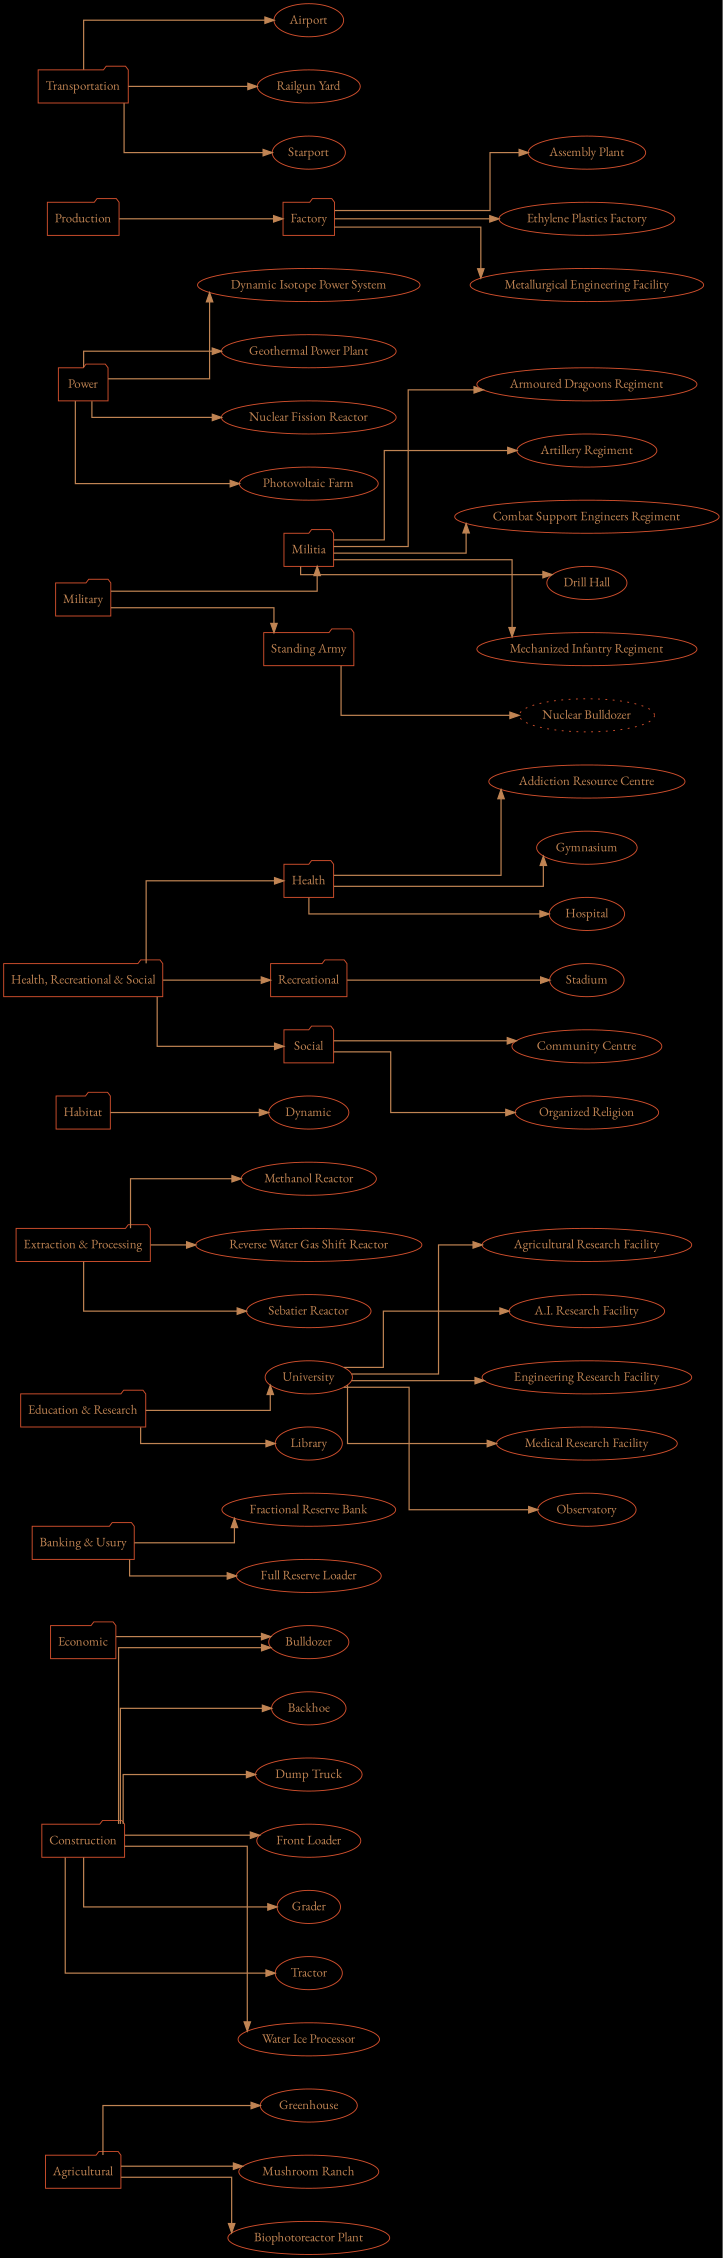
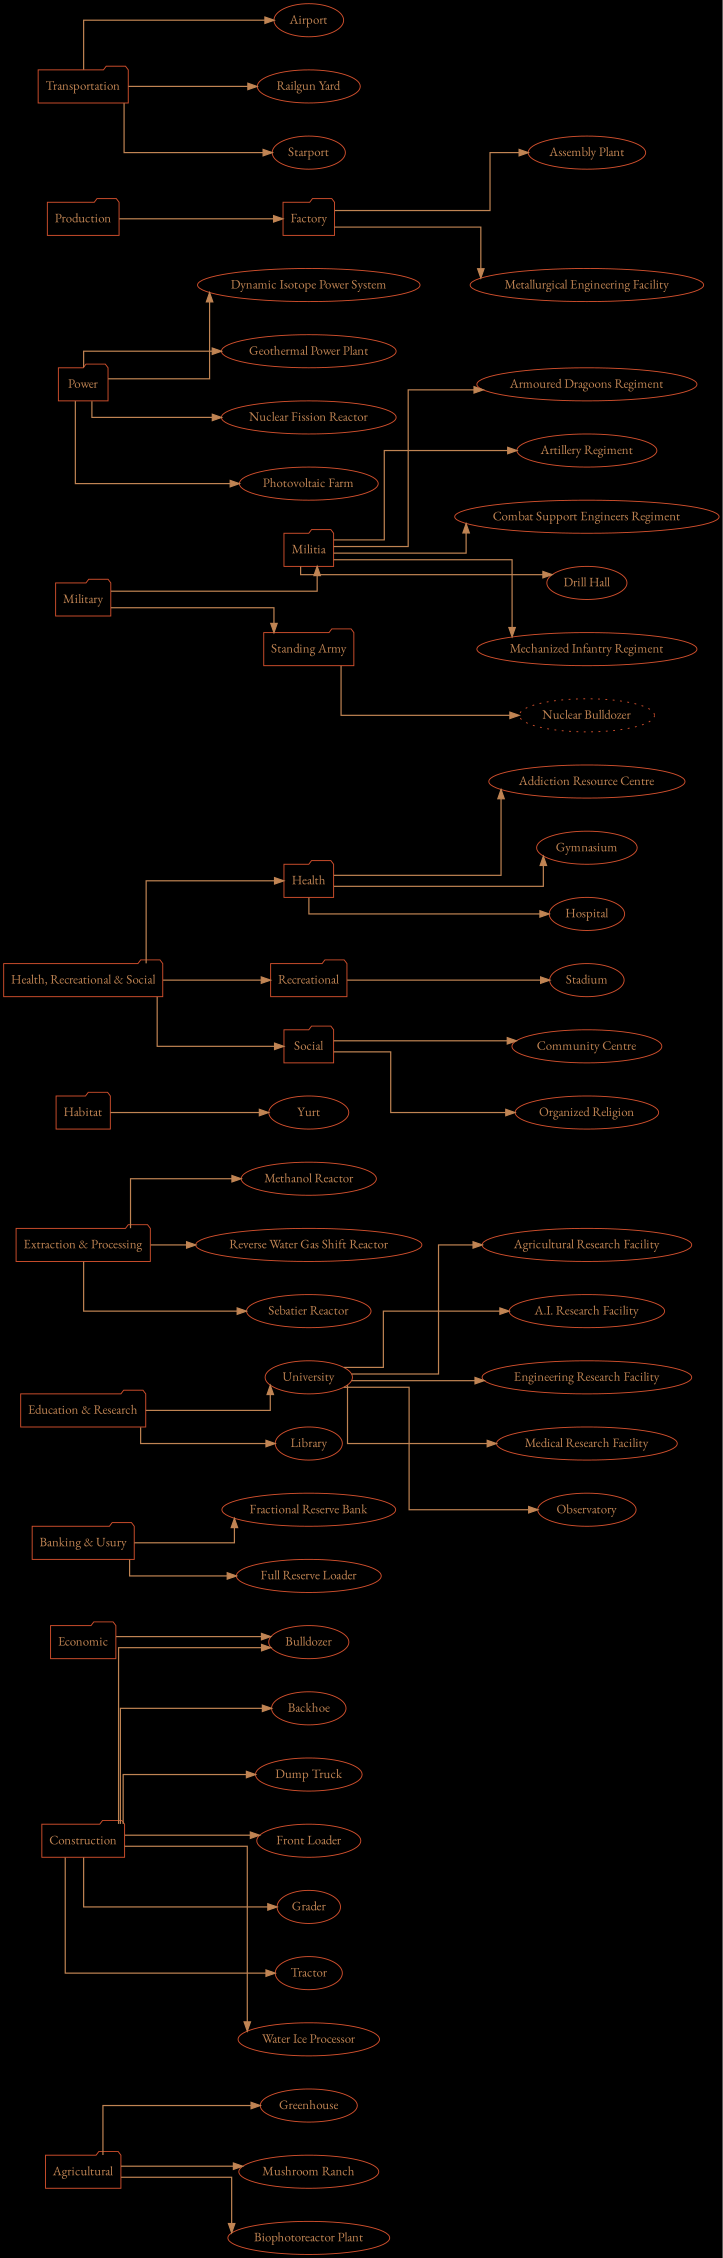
  digraph {
    bgcolor=black
    concentrate=true
    fontname="EB Garamond"
    nodesep=0.5
    rankdir=LR
    splines=ortho
    node [color="#d3502dff" fillcolor=gray10 fontcolor="#c08453ff" fontname="EB Garamond"]
    edge [color="#c08453ff" fontname="EB Garamond" penwidth=1.3]
    Agricultural [shape=folder]
    Greenhouse
    "Mushroom Ranch"
    "Biophotoreactor Plant"
    Construction [shape=folder]
    Backhoe
    Bulldozer
    "Dump Truck"
    "Front Loader"
    Grader
    Tractor
    "Water Ice Processor"
    Economic [shape=folder]
    "Banking & Usury" [shape=folder]
    "Fractional Reserve Bank"
    n16 [label="Full Reserve Loader"]
    "Education & Research" [shape=folder]
    University
    Library
    "Agricultural Research Facility"
    "A.I. Research Facility"
    "Engineering Research Facility"
    "Medical Research Facility"
    Observatory
    "Extraction & Processing" [shape=folder]
    "Methanol Reactor"
    "Reverse Water Gas Shift Reactor"
    "Sebatier Reactor"
    Habitat [shape=folder]
-   Yurt [label=Dynamic]
+   Yurt
    "Health, Recreational & Social" [shape=folder]
    Health [shape=folder]
    Recreational [shape=folder]
    Social [shape=folder]
    "Addiction Resource Centre"
    Gymnasium
    Hospital
    Stadium
    "Community Centre"
    "Organized Religion"
    Military [shape=folder]
    Militia [shape=folder]
    "Standing Army" [shape=folder]
    "Armoured Dragoons Regiment"
    "Artillery Regiment"
    "Combat Support Engineers Regiment"
    "Drill Hall"
    "Mechanized Infantry Regiment"
    n49 [label="Nuclear Bulldozer" style=dotted]
    Power [shape=folder]
    "Dynamic Isotope Power System"
    "Geothermal Power Plant"
    "Nuclear Fission Reactor"
    "Photovoltaic Farm"
    Production [shape=folder]
    Factory [shape=folder]
    "Assembly Plant"
-   "Ethylene Plastics Factory"
    "Metallurgical Engineering Facility"
    Transportation [shape=folder]
    Airport
    "Railgun Yard"
    Starport
    subgraph sub_1 {
      color="#c08453ff"
      Agricultural
      Greenhouse
      "Mushroom Ranch"
      "Biophotoreactor Plant"
    }
    subgraph sub_2 {
      color="#c08453ff"
      Construction
      Backhoe
      Bulldozer
      "Dump Truck"
      "Front Loader"
      Grader
      Tractor
      "Water Ice Processor"
    }
    subgraph sub_3 {
      color="#c08453ff"
      Economic
      "Banking & Usury"
      "Fractional Reserve Bank"
      n16
    }
    subgraph sub_4 {
      color="#c08453ff"
      "Education & Research"
      University
      Library
      "Agricultural Research Facility"
      "A.I. Research Facility"
      "Engineering Research Facility"
      "Medical Research Facility"
      Observatory
    }
    subgraph sub_5 {
      "Extraction & Processing"
      "Methanol Reactor"
      "Reverse Water Gas Shift Reactor"
      "Sebatier Reactor"
    }
    subgraph sub_6 {
      Habitat
      Yurt
    }
    subgraph sub_7 {
      "Health, Recreational & Social"
      Health
      Recreational
      Social
      "Addiction Resource Centre"
      Gymnasium
      Hospital
      Stadium
      "Community Centre"
      "Organized Religion"
    }
    subgraph sub_8 {
      Military
      Militia
      "Standing Army"
      "Armoured Dragoons Regiment"
      "Artillery Regiment"
      "Combat Support Engineers Regiment"
      "Drill Hall"
      "Mechanized Infantry Regiment"
      n49
    }
    subgraph sub_9 {
      Power
      "Dynamic Isotope Power System"
      "Geothermal Power Plant"
      "Nuclear Fission Reactor"
      "Photovoltaic Farm"
    }
    subgraph sub_10 {
      Production
      Factory
      "Assembly Plant"
-     "Ethylene Plastics Factory"
      "Metallurgical Engineering Facility"
    }
    subgraph sub_11 {
      Transportation
      Airport
      "Railgun Yard"
      Starport
    }
    Agricultural -> Greenhouse
    Agricultural -> "Mushroom Ranch"
    Agricultural -> "Biophotoreactor Plant"
    Construction -> Backhoe
    Construction -> Bulldozer
    Construction -> "Dump Truck"
    Construction -> "Front Loader"
    Construction -> Grader
    Construction -> Tractor
    Construction -> "Water Ice Processor"
    Economic -> Bulldozer
    "Banking & Usury" -> "Fractional Reserve Bank"
    "Banking & Usury" -> n16
    "Education & Research" -> University
    "Education & Research" -> Library
    University -> "Agricultural Research Facility"
    University -> "A.I. Research Facility"
    University -> "Engineering Research Facility"
    University -> "Medical Research Facility"
    University -> Observatory
    "Extraction & Processing" -> "Methanol Reactor"
    "Extraction & Processing" -> "Reverse Water Gas Shift Reactor"
    "Extraction & Processing" -> "Sebatier Reactor"
    Habitat -> Yurt
    "Health, Recreational & Social" -> Health
    "Health, Recreational & Social" -> Recreational
    "Health, Recreational & Social" -> Social
    Health -> "Addiction Resource Centre"
    Health -> Gymnasium
    Health -> Hospital
    Recreational -> Stadium
    Social -> "Community Centre"
    Social -> "Organized Religion"
    Military -> Militia
    Military -> "Standing Army"
    Militia -> "Armoured Dragoons Regiment"
    Militia -> "Artillery Regiment"
    Militia -> "Combat Support Engineers Regiment"
    Militia -> "Drill Hall"
    Militia -> "Mechanized Infantry Regiment"
    "Standing Army" -> n49
    Power -> "Dynamic Isotope Power System"
    Power -> "Geothermal Power Plant"
    Power -> "Nuclear Fission Reactor"
    Power -> "Photovoltaic Farm"
    Production -> Factory
    Factory -> "Assembly Plant"
-   Factory -> "Ethylene Plastics Factory"
    Factory -> "Metallurgical Engineering Facility"
    Transportation -> Airport
    Transportation -> "Railgun Yard"
    Transportation -> Starport
  }
